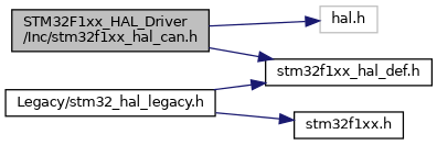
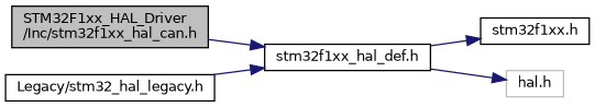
  digraph {
    rankdir=LR
    node [color=black fillcolor=white fontname=Helvetica fontsize=10 shape=record style=filled]
    edge [color=midnightblue fontname=Helvetica fontsize=10 labelfontname=Helvetica labelfontsize=10 style=solid]
    n1 [fillcolor=grey75 fontcolor=black height=0.2 label="STM32F1xx_HAL_Driver\l/Inc/stm32f1xx_hal_can.h" width=0.4]
    n2 [height=0.2 label="stm32f1xx_hal_def.h" width=0.4]
    n3 [height=0.2 label="stm32f1xx.h" width=0.4]
    n4 [color=grey75 height=0.2 label="hal.h" width=0.4]
    n5 [height=0.2 label="Legacy/stm32_hal_legacy.h" width=0.4]
    n1 -> n2
-   n5 -> n3
-   n1 -> n4
+   n2 -> n3
+   n2 -> n4
    n5 -> n2
  }
